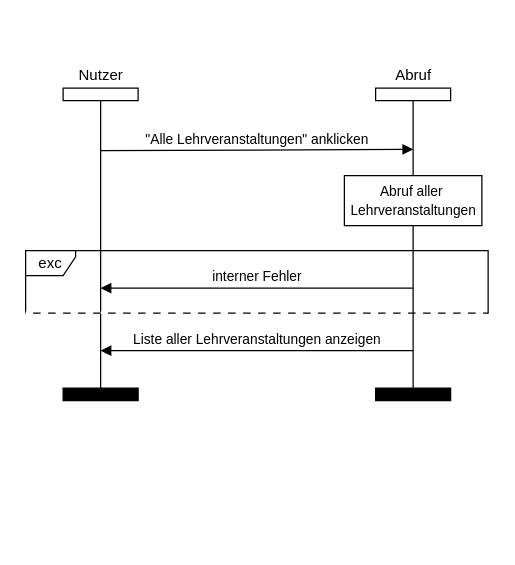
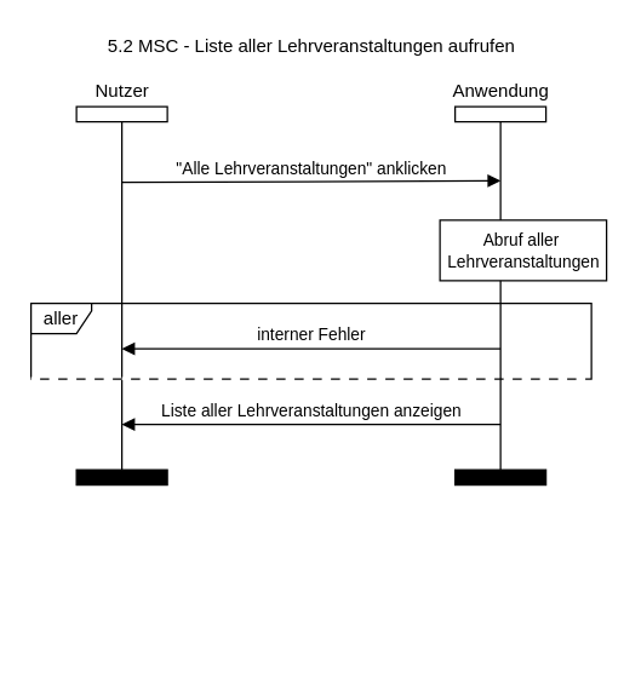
  <mxCell id="0" />
  <mxCell id="1" parent="0" />
  <mxCell id="2" style="rounded=0;orthogonalLoop=1;jettySize=auto;html=1;endArrow=none;endFill=0;entryX=0.5;entryY=1;entryDx=0;entryDy=0;" parent="1" edge="1"><mxGeometry relative="1" as="geometry"><mxPoint x="330" y="430" as="sourcePoint" /><mxPoint x="330" y="430" as="targetPoint" /></mxGeometry></mxCell>
  <mxCell id="3" value="" style="endArrow=none;html=1;exitX=0.5;exitY=0;exitDx=0;exitDy=0;" parent="1" source="12" edge="1"><mxGeometry width="50" height="50" relative="1" as="geometry"><mxPoint x="80" y="430" as="sourcePoint" /><mxPoint x="80" y="80" as="targetPoint" /></mxGeometry></mxCell>
  <mxCell id="4" value="&quot;Alle Lehrveranstaltungen&quot; anklicken" style="html=1;verticalAlign=bottom;endArrow=block;" parent="1" edge="1"><mxGeometry width="80" relative="1" as="geometry"><mxPoint x="80" y="120" as="sourcePoint" /><mxPoint x="330" y="119" as="targetPoint" /></mxGeometry></mxCell>
  <mxCell id="5" value="Liste aller Lehrveranstaltungen anzeigen" style="html=1;verticalAlign=bottom;endArrow=block;" parent="1" edge="1"><mxGeometry width="80" relative="1" as="geometry"><mxPoint x="330" y="280" as="sourcePoint" /><mxPoint x="80" y="280" as="targetPoint" /></mxGeometry></mxCell>
  <mxCell id="6" value="" style="html=1;" parent="1" vertex="1"><mxGeometry x="50" y="70" width="60" height="10" as="geometry" /></mxCell>
  <mxCell id="7" style="rounded=0;orthogonalLoop=1;jettySize=auto;html=1;endArrow=none;endFill=0;entryX=0.5;entryY=0;entryDx=0;entryDy=0;" parent="1" target="13" edge="1"><mxGeometry relative="1" as="geometry"><mxPoint x="330" y="80" as="sourcePoint" /><mxPoint x="330" y="430" as="targetPoint" /></mxGeometry></mxCell>
- <mxCell id="8" value="&lt;font style=&quot;font-size: 11px&quot;&gt;Abruf aller&amp;nbsp;&lt;br&gt;Lehrveranstaltungen&lt;br&gt;&lt;/font&gt;" style="html=1;rounded=0;fillColor=#FFFFFF;" parent="1" vertex="1"><mxGeometry x="275" y="140" width="110" height="40" as="geometry" /></mxCell>
+ <mxCell id="8" value="&lt;font style=&quot;font-size: 11px&quot;&gt;Abruf aller&amp;nbsp;&lt;br&gt;Lehrveranstaltungen&lt;br&gt;&lt;/font&gt;" style="html=1;rounded=0;fillColor=#FFFFFF;" parent="1" vertex="1"><mxGeometry x="290" y="145" width="110" height="40" as="geometry" /></mxCell>
  <mxCell id="9" value="Nutzer" style="text;html=1;align=center;verticalAlign=middle;resizable=0;points=[];autosize=1;" parent="1" vertex="1"><mxGeometry x="55" y="50" width="50" height="20" as="geometry" /></mxCell>
- <mxCell id="10" value="Abruf" style="text;html=1;align=center;verticalAlign=middle;resizable=0;points=[];autosize=1;" parent="1" vertex="1"><mxGeometry x="290" y="50" width="80" height="20" as="geometry" /></mxCell>
+ <mxCell id="10" value="Anwendung" style="text;html=1;align=center;verticalAlign=middle;resizable=0;points=[];autosize=1;" parent="1" vertex="1"><mxGeometry x="290" y="50" width="80" height="20" as="geometry" /></mxCell>
  <mxCell id="11" value="" style="html=1;" parent="1" vertex="1"><mxGeometry x="300" y="70" width="60" height="10" as="geometry" /></mxCell>
  <mxCell id="12" value="" style="html=1;fillColor=#000000;" parent="1" vertex="1"><mxGeometry x="50" y="310" width="60" height="10" as="geometry" /></mxCell>
  <mxCell id="13" value="" style="html=1;fillColor=#000000;" parent="1" vertex="1"><mxGeometry x="300" y="310" width="60" height="10" as="geometry" /></mxCell>
- <mxCell id="14" value="exc" style="shape=umlFrame;whiteSpace=wrap;html=1;rounded=0;strokeWidth=1;fillColor=none;width=40;height=20;shadow=0;" parent="1" vertex="1"><mxGeometry x="20" y="200" width="370" height="50" as="geometry" /></mxCell>
+ <mxCell id="14" value="aller" style="shape=umlFrame;whiteSpace=wrap;html=1;rounded=0;strokeWidth=1;fillColor=none;width=40;height=20;shadow=0;" parent="1" vertex="1"><mxGeometry x="20" y="200" width="370" height="50" as="geometry" /></mxCell>
  <mxCell id="15" value="interner Fehler" style="html=1;verticalAlign=bottom;endArrow=block;" parent="1" edge="1"><mxGeometry width="80" relative="1" as="geometry"><mxPoint x="330" y="230" as="sourcePoint" /><mxPoint x="80" y="230" as="targetPoint" /></mxGeometry></mxCell>
+ <mxCell id="16" value="5.2 MSC - Liste aller Lehrveranstaltungen aufrufen" style="text;html=1;align=center;verticalAlign=middle;resizable=0;points=[];autosize=1;" vertex="1" parent="1"><mxGeometry x="65" y="20" width="280" height="20" as="geometry" /></mxCell>
  <mxCell id="17" value="" style="endArrow=none;dashed=1;html=1;strokeColor=#FFFFFF;exitX=0;exitY=0.994;exitDx=0;exitDy=0;exitPerimeter=0;strokeWidth=2;entryX=1.003;entryY=1;entryDx=0;entryDy=0;entryPerimeter=0;" edge="1" parent="1" source="14" target="14"><mxGeometry width="50" height="50" relative="1" as="geometry"><mxPoint x="180" y="230" as="sourcePoint" /><mxPoint x="387" y="249" as="targetPoint" /></mxGeometry></mxCell>
